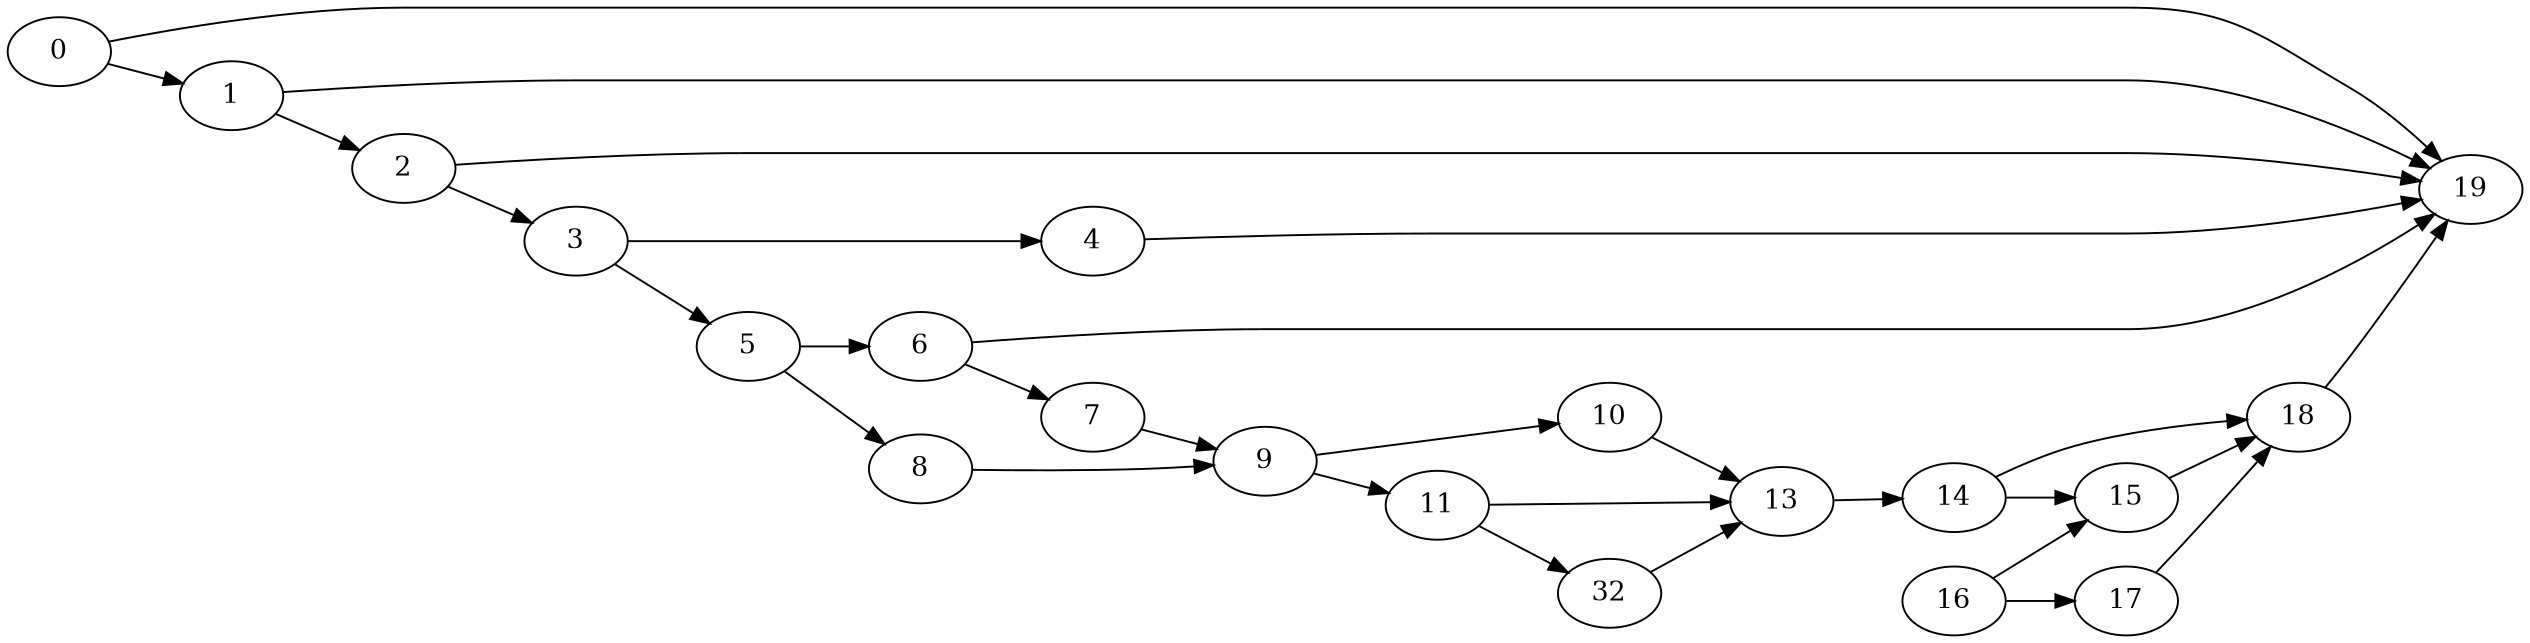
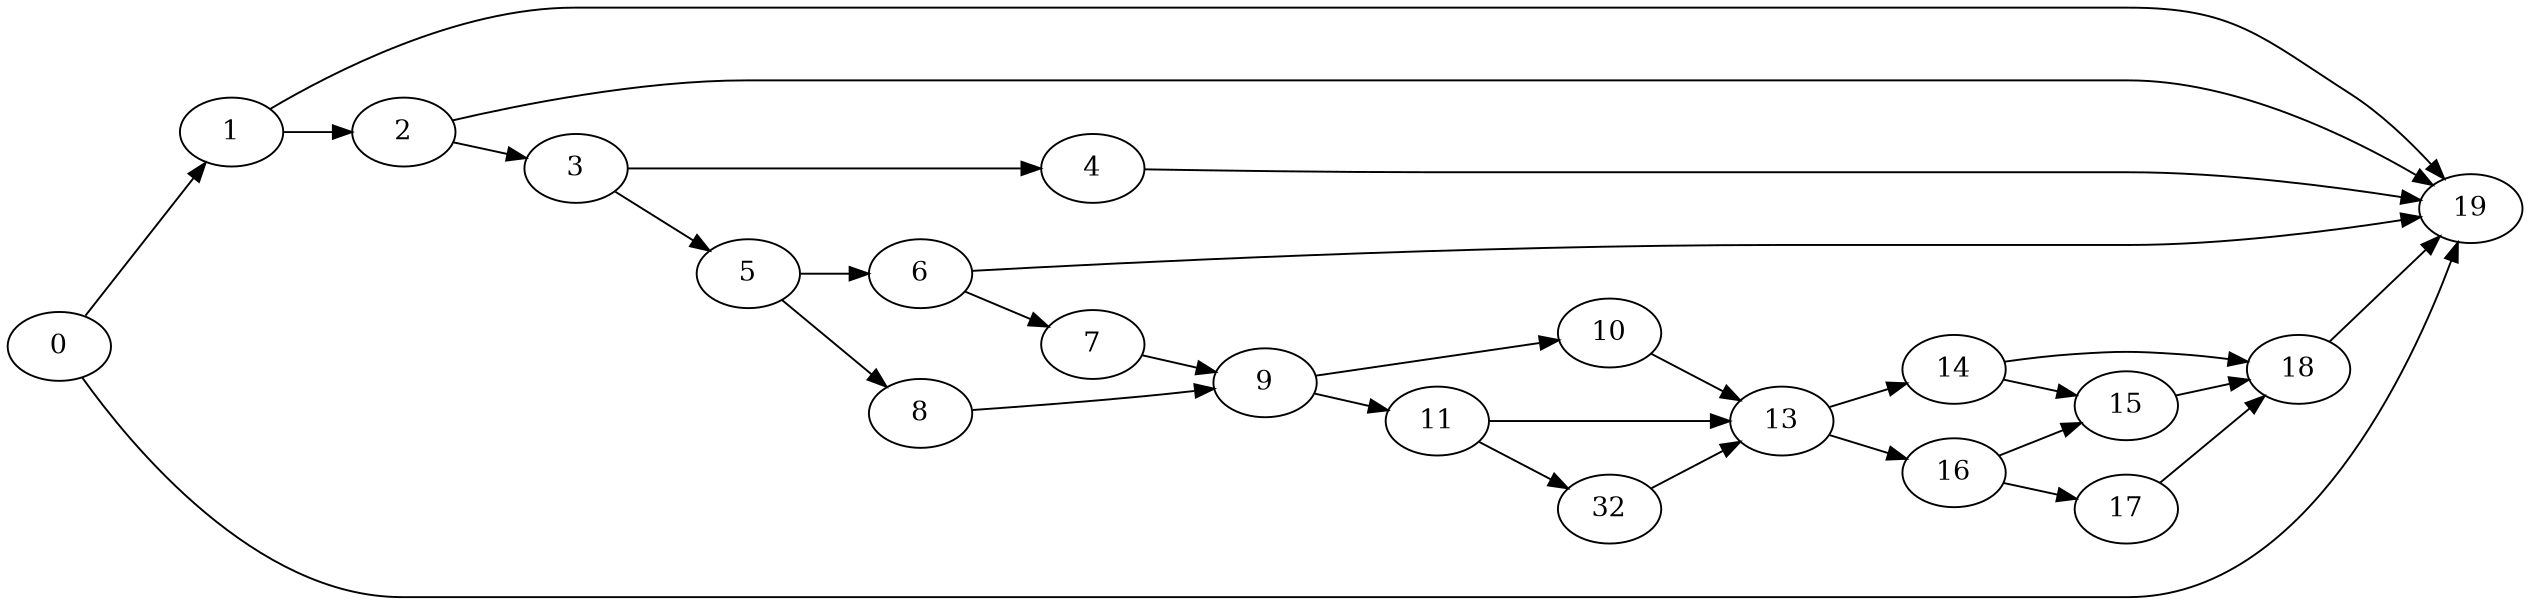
  digraph {
    rankdir=LR
    0
    1
    19
    2
    3
    4
    5
    6
    8
    7
    9
    10
    11
    13
    n15 [label=32]
    14
    16
    15
    18
    17
    0 -> 1
    0 -> 19
    1 -> 19
    1 -> 2
    2 -> 19
    2 -> 3
    3 -> 4
    3 -> 5
    4 -> 19
    5 -> 6
    5 -> 8
    6 -> 19
    6 -> 7
    8 -> 9
    7 -> 9
    9 -> 10
    9 -> 11
    10 -> 13
    11 -> 13
    11 -> n15
    13 -> 14
+   13 -> 16
    n15 -> 13
    14 -> 15
    14 -> 18
    16 -> 15
    16 -> 17
    15 -> 18
    18 -> 19
    17 -> 18
  }
